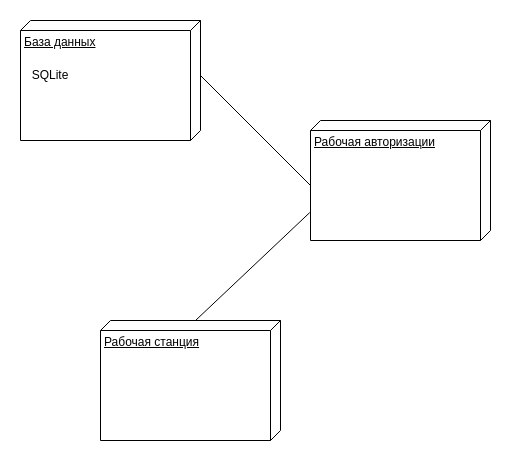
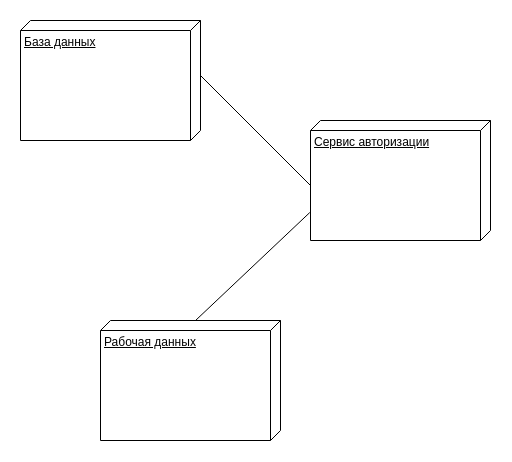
  <mxCell id="0" />
  <mxCell id="1" parent="0" />
  <mxCell id="2" value="База данных" style="verticalAlign=top;align=left;spacingTop=8;spacingLeft=2;spacingRight=12;shape=cube;size=10;direction=south;fontStyle=4;html=1;whiteSpace=wrap;" vertex="1" parent="1"><mxGeometry x="20" y="20" width="180" height="120" as="geometry" /></mxCell>
- <mxCell id="3" value="Рабочая авторизации" style="verticalAlign=top;align=left;spacingTop=8;spacingLeft=2;spacingRight=12;shape=cube;size=10;direction=south;fontStyle=4;html=1;whiteSpace=wrap;" vertex="1" parent="1"><mxGeometry x="310" y="120" width="180" height="120" as="geometry" /></mxCell>
- <mxCell id="4" value="Рабочая станция" style="verticalAlign=top;align=left;spacingTop=8;spacingLeft=2;spacingRight=12;shape=cube;size=10;direction=south;fontStyle=4;html=1;whiteSpace=wrap;" vertex="1" parent="1"><mxGeometry x="100" y="320" width="180" height="120" as="geometry" /></mxCell>
- <mxCell id="5" value="SQLite" style="text;html=1;strokeColor=none;fillColor=none;align=center;verticalAlign=middle;whiteSpace=wrap;rounded=0;" vertex="1" parent="1"><mxGeometry x="20" y="60" width="60" height="30" as="geometry" /></mxCell>
+ <mxCell id="3" value="Сервис авторизации" style="verticalAlign=top;align=left;spacingTop=8;spacingLeft=2;spacingRight=12;shape=cube;size=10;direction=south;fontStyle=4;html=1;whiteSpace=wrap;" vertex="1" parent="1"><mxGeometry x="310" y="120" width="180" height="120" as="geometry" /></mxCell>
+ <mxCell id="4" value="Рабочая данных" style="verticalAlign=top;align=left;spacingTop=8;spacingLeft=2;spacingRight=12;shape=cube;size=10;direction=south;fontStyle=4;html=1;whiteSpace=wrap;" vertex="1" parent="1"><mxGeometry x="100" y="320" width="180" height="120" as="geometry" /></mxCell>
  <mxCell id="6" value="" style="endArrow=none;html=1;rounded=0;exitX=0;exitY=0;exitDx=55;exitDy=0;exitPerimeter=0;entryX=0;entryY=0;entryDx=65;entryDy=180;entryPerimeter=0;" edge="1" parent="1" source="2" target="3"><mxGeometry width="50" height="50" relative="1" as="geometry"><mxPoint x="360" y="220" as="sourcePoint" /><mxPoint x="410" y="170" as="targetPoint" /></mxGeometry></mxCell>
  <mxCell id="7" value="" style="endArrow=none;html=1;rounded=0;exitX=0;exitY=0;exitDx=0;exitDy=85;exitPerimeter=0;entryX=0.767;entryY=1.004;entryDx=0;entryDy=0;entryPerimeter=0;" edge="1" parent="1" source="4" target="3"><mxGeometry width="50" height="50" relative="1" as="geometry"><mxPoint x="360" y="220" as="sourcePoint" /><mxPoint x="410" y="170" as="targetPoint" /></mxGeometry></mxCell>
